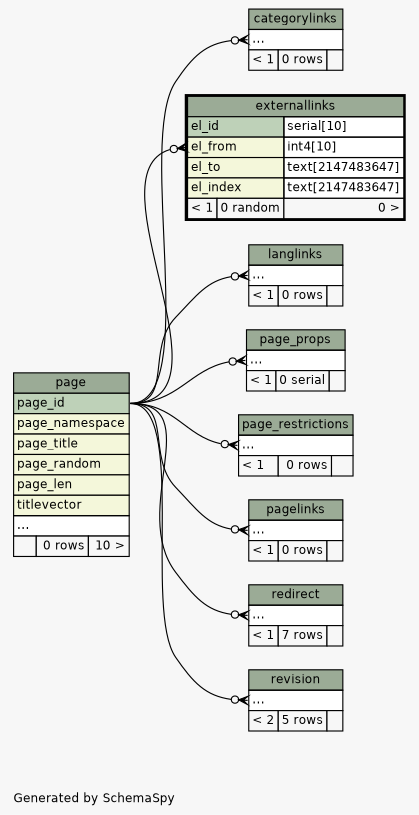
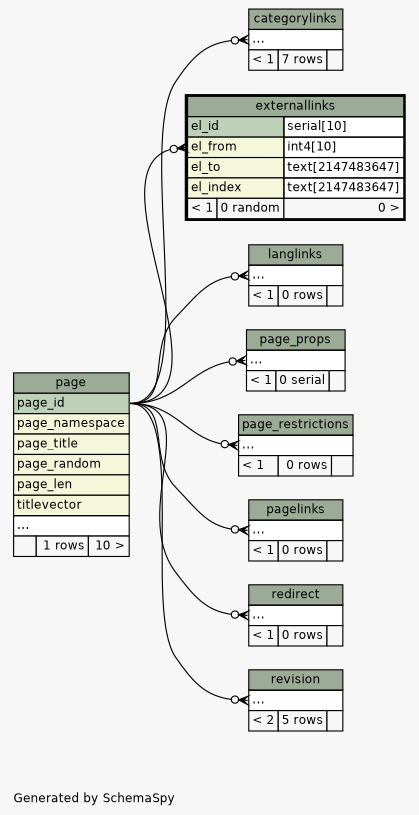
  digraph {
    bgcolor="#f7f7f7"
    fontname=Helvetica
    fontsize=11
    label="\nGenerated by SchemaSpy"
    labeljust=l
    nodesep=0.18
    rankdir=RL
    ranksep=0.46
    node [fontname=Helvetica fontsize=11 shape=plaintext]
    edge [arrowhead=none arrowsize=0.8 arrowtail=crowodot dir=back headport="page_id:e" tailport="elipses:w"]
-   n1 [label=<     <TABLE BORDER="0" CELLBORDER="1" CELLSPACING="0" BGCOLOR="#ffffff">       <TR><TD COLSPAN="3" BGCOLOR="#9bab96" ALIGN="CENTER">categorylinks</TD></TR>       <TR><TD PORT="elipses" COLSPAN="3" ALIGN="LEFT">...</TD></TR>       <TR><TD ALIGN="LEFT" BGCOLOR="#f7f7f7">&lt; 1</TD><TD ALIGN="RIGHT" BGCOLOR="#f7f7f7">0 rows</TD><TD ALIGN="RIGHT" BGCOLOR="#f7f7f7">  </TD></TR>     </TABLE>>]
-   n2 [label=<     <TABLE BORDER="0" CELLBORDER="1" CELLSPACING="0" BGCOLOR="#ffffff">       <TR><TD COLSPAN="3" BGCOLOR="#9bab96" ALIGN="CENTER">page</TD></TR>       <TR><TD PORT="page_id" COLSPAN="3" BGCOLOR="#bed1b8" ALIGN="LEFT">page_id</TD></TR>       <TR><TD PORT="page_namespace" COLSPAN="3" BGCOLOR="#f4f7da" ALIGN="LEFT">page_namespace</TD></TR>       <TR><TD PORT="page_title" COLSPAN="3" BGCOLOR="#f4f7da" ALIGN="LEFT">page_title</TD></TR>       <TR><TD PORT="page_random" COLSPAN="3" BGCOLOR="#f4f7da" ALIGN="LEFT">page_random</TD></TR>       <TR><TD PORT="page_len" COLSPAN="3" BGCOLOR="#f4f7da" ALIGN="LEFT">page_len</TD></TR>       <TR><TD PORT="titlevector" COLSPAN="3" BGCOLOR="#f4f7da" ALIGN="LEFT">titlevector</TD></TR>       <TR><TD PORT="elipses" COLSPAN="3" ALIGN="LEFT">...</TD></TR>       <TR><TD ALIGN="LEFT" BGCOLOR="#f7f7f7">  </TD><TD ALIGN="RIGHT" BGCOLOR="#f7f7f7">0 rows</TD><TD ALIGN="RIGHT" BGCOLOR="#f7f7f7">10 &gt;</TD></TR>     </TABLE>>]
+   n1 [label=<     <TABLE BORDER="0" CELLBORDER="1" CELLSPACING="0" BGCOLOR="#ffffff">       <TR><TD COLSPAN="3" BGCOLOR="#9bab96" ALIGN="CENTER">categorylinks</TD></TR>       <TR><TD PORT="elipses" COLSPAN="3" ALIGN="LEFT">...</TD></TR>       <TR><TD ALIGN="LEFT" BGCOLOR="#f7f7f7">&lt; 1</TD><TD ALIGN="RIGHT" BGCOLOR="#f7f7f7">7 rows</TD><TD ALIGN="RIGHT" BGCOLOR="#f7f7f7">  </TD></TR>     </TABLE>>]
+   n2 [label=<     <TABLE BORDER="0" CELLBORDER="1" CELLSPACING="0" BGCOLOR="#ffffff">       <TR><TD COLSPAN="3" BGCOLOR="#9bab96" ALIGN="CENTER">page</TD></TR>       <TR><TD PORT="page_id" COLSPAN="3" BGCOLOR="#bed1b8" ALIGN="LEFT">page_id</TD></TR>       <TR><TD PORT="page_namespace" COLSPAN="3" BGCOLOR="#f4f7da" ALIGN="LEFT">page_namespace</TD></TR>       <TR><TD PORT="page_title" COLSPAN="3" BGCOLOR="#f4f7da" ALIGN="LEFT">page_title</TD></TR>       <TR><TD PORT="page_random" COLSPAN="3" BGCOLOR="#f4f7da" ALIGN="LEFT">page_random</TD></TR>       <TR><TD PORT="page_len" COLSPAN="3" BGCOLOR="#f4f7da" ALIGN="LEFT">page_len</TD></TR>       <TR><TD PORT="titlevector" COLSPAN="3" BGCOLOR="#f4f7da" ALIGN="LEFT">titlevector</TD></TR>       <TR><TD PORT="elipses" COLSPAN="3" ALIGN="LEFT">...</TD></TR>       <TR><TD ALIGN="LEFT" BGCOLOR="#f7f7f7">  </TD><TD ALIGN="RIGHT" BGCOLOR="#f7f7f7">1 rows</TD><TD ALIGN="RIGHT" BGCOLOR="#f7f7f7">10 &gt;</TD></TR>     </TABLE>>]
    n3 [label=<     <TABLE BORDER="2" CELLBORDER="1" CELLSPACING="0" BGCOLOR="#ffffff">       <TR><TD COLSPAN="3" BGCOLOR="#9bab96" ALIGN="CENTER">externallinks</TD></TR>       <TR><TD PORT="el_id" COLSPAN="2" BGCOLOR="#bed1b8" ALIGN="LEFT">el_id</TD><TD PORT="el_id.type" ALIGN="LEFT">serial[10]</TD></TR>       <TR><TD PORT="el_from" COLSPAN="2" BGCOLOR="#f4f7da" ALIGN="LEFT">el_from</TD><TD PORT="el_from.type" ALIGN="LEFT">int4[10]</TD></TR>       <TR><TD PORT="el_to" COLSPAN="2" BGCOLOR="#f4f7da" ALIGN="LEFT">el_to</TD><TD PORT="el_to.type" ALIGN="LEFT">text[2147483647]</TD></TR>       <TR><TD PORT="el_index" COLSPAN="2" BGCOLOR="#f4f7da" ALIGN="LEFT">el_index</TD><TD PORT="el_index.type" ALIGN="LEFT">text[2147483647]</TD></TR>       <TR><TD ALIGN="LEFT" BGCOLOR="#f7f7f7">&lt; 1</TD><TD ALIGN="RIGHT" BGCOLOR="#f7f7f7">0 random</TD><TD ALIGN="RIGHT" BGCOLOR="#f7f7f7">0 &gt;</TD></TR>     </TABLE>>]
    n4 [label=<     <TABLE BORDER="0" CELLBORDER="1" CELLSPACING="0" BGCOLOR="#ffffff">       <TR><TD COLSPAN="3" BGCOLOR="#9bab96" ALIGN="CENTER">langlinks</TD></TR>       <TR><TD PORT="elipses" COLSPAN="3" ALIGN="LEFT">...</TD></TR>       <TR><TD ALIGN="LEFT" BGCOLOR="#f7f7f7">&lt; 1</TD><TD ALIGN="RIGHT" BGCOLOR="#f7f7f7">0 rows</TD><TD ALIGN="RIGHT" BGCOLOR="#f7f7f7">  </TD></TR>     </TABLE>>]
    n5 [label=<     <TABLE BORDER="0" CELLBORDER="1" CELLSPACING="0" BGCOLOR="#ffffff">       <TR><TD COLSPAN="3" BGCOLOR="#9bab96" ALIGN="CENTER">page_props</TD></TR>       <TR><TD PORT="elipses" COLSPAN="3" ALIGN="LEFT">...</TD></TR>       <TR><TD ALIGN="LEFT" BGCOLOR="#f7f7f7">&lt; 1</TD><TD ALIGN="RIGHT" BGCOLOR="#f7f7f7">0 serial</TD><TD ALIGN="RIGHT" BGCOLOR="#f7f7f7">  </TD></TR>     </TABLE>>]
    n6 [label=<     <TABLE BORDER="0" CELLBORDER="1" CELLSPACING="0" BGCOLOR="#ffffff">       <TR><TD COLSPAN="3" BGCOLOR="#9bab96" ALIGN="CENTER">page_restrictions</TD></TR>       <TR><TD PORT="elipses" COLSPAN="3" ALIGN="LEFT">...</TD></TR>       <TR><TD ALIGN="LEFT" BGCOLOR="#f7f7f7">&lt; 1</TD><TD ALIGN="RIGHT" BGCOLOR="#f7f7f7">0 rows</TD><TD ALIGN="RIGHT" BGCOLOR="#f7f7f7">  </TD></TR>     </TABLE>>]
    n7 [label=<     <TABLE BORDER="0" CELLBORDER="1" CELLSPACING="0" BGCOLOR="#ffffff">       <TR><TD COLSPAN="3" BGCOLOR="#9bab96" ALIGN="CENTER">pagelinks</TD></TR>       <TR><TD PORT="elipses" COLSPAN="3" ALIGN="LEFT">...</TD></TR>       <TR><TD ALIGN="LEFT" BGCOLOR="#f7f7f7">&lt; 1</TD><TD ALIGN="RIGHT" BGCOLOR="#f7f7f7">0 rows</TD><TD ALIGN="RIGHT" BGCOLOR="#f7f7f7">  </TD></TR>     </TABLE>>]
-   n8 [label=<     <TABLE BORDER="0" CELLBORDER="1" CELLSPACING="0" BGCOLOR="#ffffff">       <TR><TD COLSPAN="3" BGCOLOR="#9bab96" ALIGN="CENTER">redirect</TD></TR>       <TR><TD PORT="elipses" COLSPAN="3" ALIGN="LEFT">...</TD></TR>       <TR><TD ALIGN="LEFT" BGCOLOR="#f7f7f7">&lt; 1</TD><TD ALIGN="RIGHT" BGCOLOR="#f7f7f7">7 rows</TD><TD ALIGN="RIGHT" BGCOLOR="#f7f7f7">  </TD></TR>     </TABLE>>]
+   n8 [label=<     <TABLE BORDER="0" CELLBORDER="1" CELLSPACING="0" BGCOLOR="#ffffff">       <TR><TD COLSPAN="3" BGCOLOR="#9bab96" ALIGN="CENTER">redirect</TD></TR>       <TR><TD PORT="elipses" COLSPAN="3" ALIGN="LEFT">...</TD></TR>       <TR><TD ALIGN="LEFT" BGCOLOR="#f7f7f7">&lt; 1</TD><TD ALIGN="RIGHT" BGCOLOR="#f7f7f7">0 rows</TD><TD ALIGN="RIGHT" BGCOLOR="#f7f7f7">  </TD></TR>     </TABLE>>]
    n9 [label=<     <TABLE BORDER="0" CELLBORDER="1" CELLSPACING="0" BGCOLOR="#ffffff">       <TR><TD COLSPAN="3" BGCOLOR="#9bab96" ALIGN="CENTER">revision</TD></TR>       <TR><TD PORT="elipses" COLSPAN="3" ALIGN="LEFT">...</TD></TR>       <TR><TD ALIGN="LEFT" BGCOLOR="#f7f7f7">&lt; 2</TD><TD ALIGN="RIGHT" BGCOLOR="#f7f7f7">5 rows</TD><TD ALIGN="RIGHT" BGCOLOR="#f7f7f7">  </TD></TR>     </TABLE>>]
    n1 -> n2
    n3 -> n2 [tailport="el_from:w"]
    n4 -> n2
    n5 -> n2
    n6 -> n2
    n7 -> n2
    n8 -> n2
    n9 -> n2
  }
